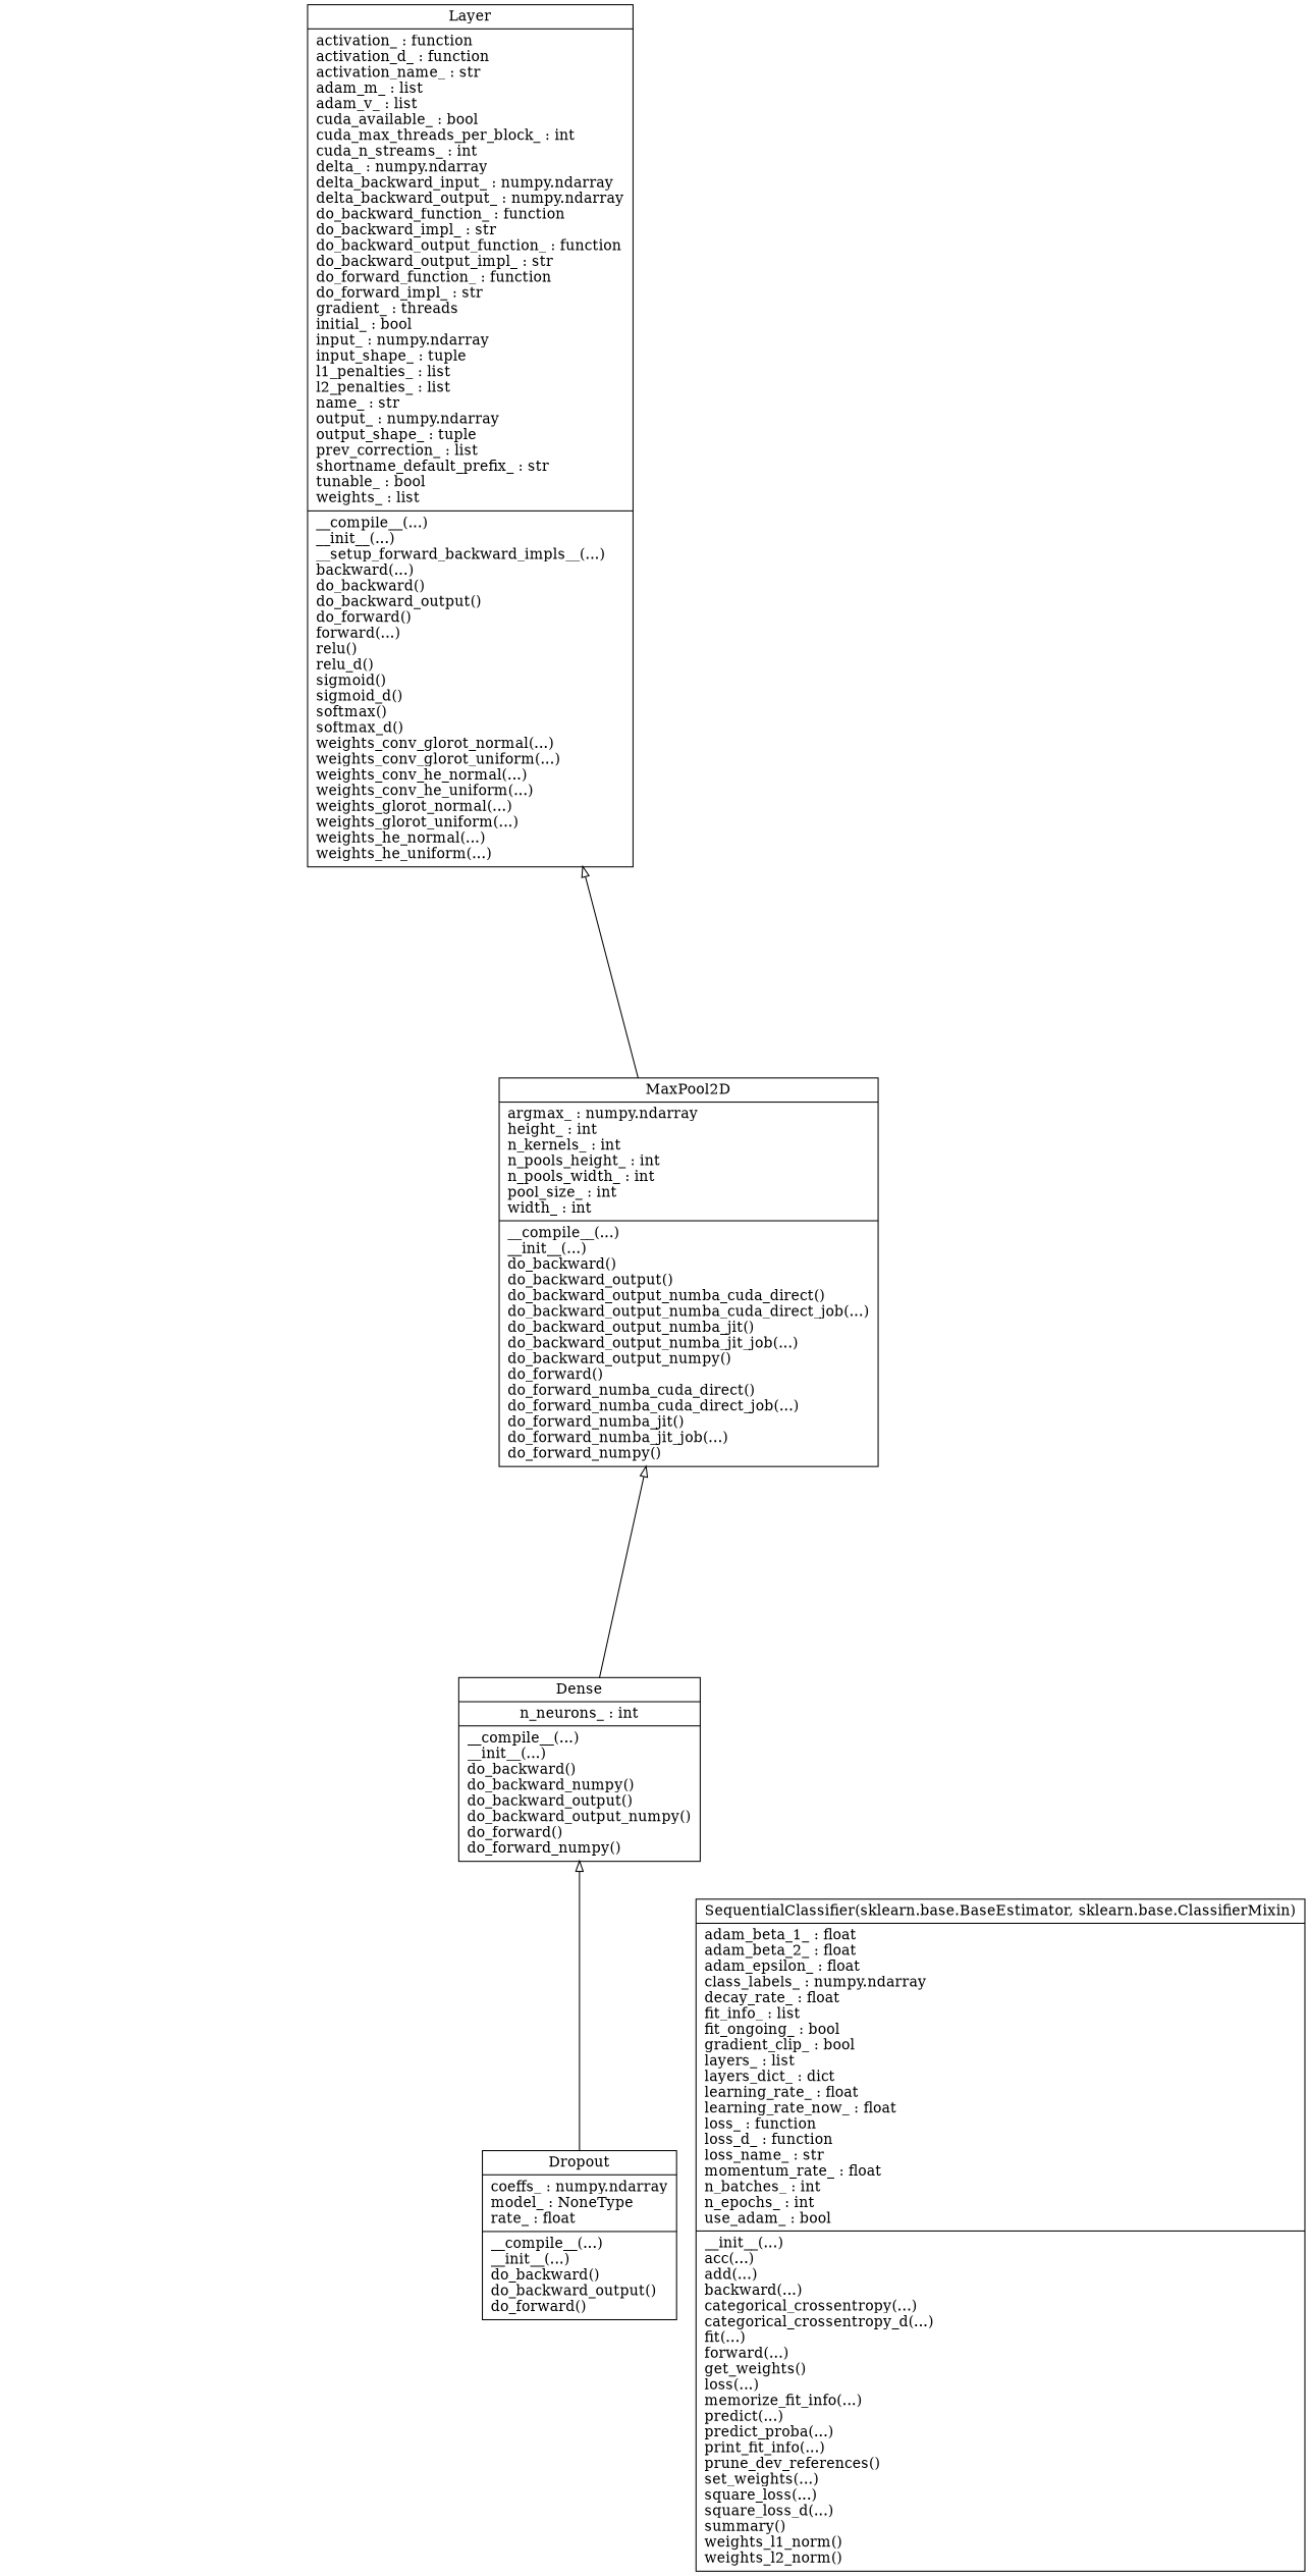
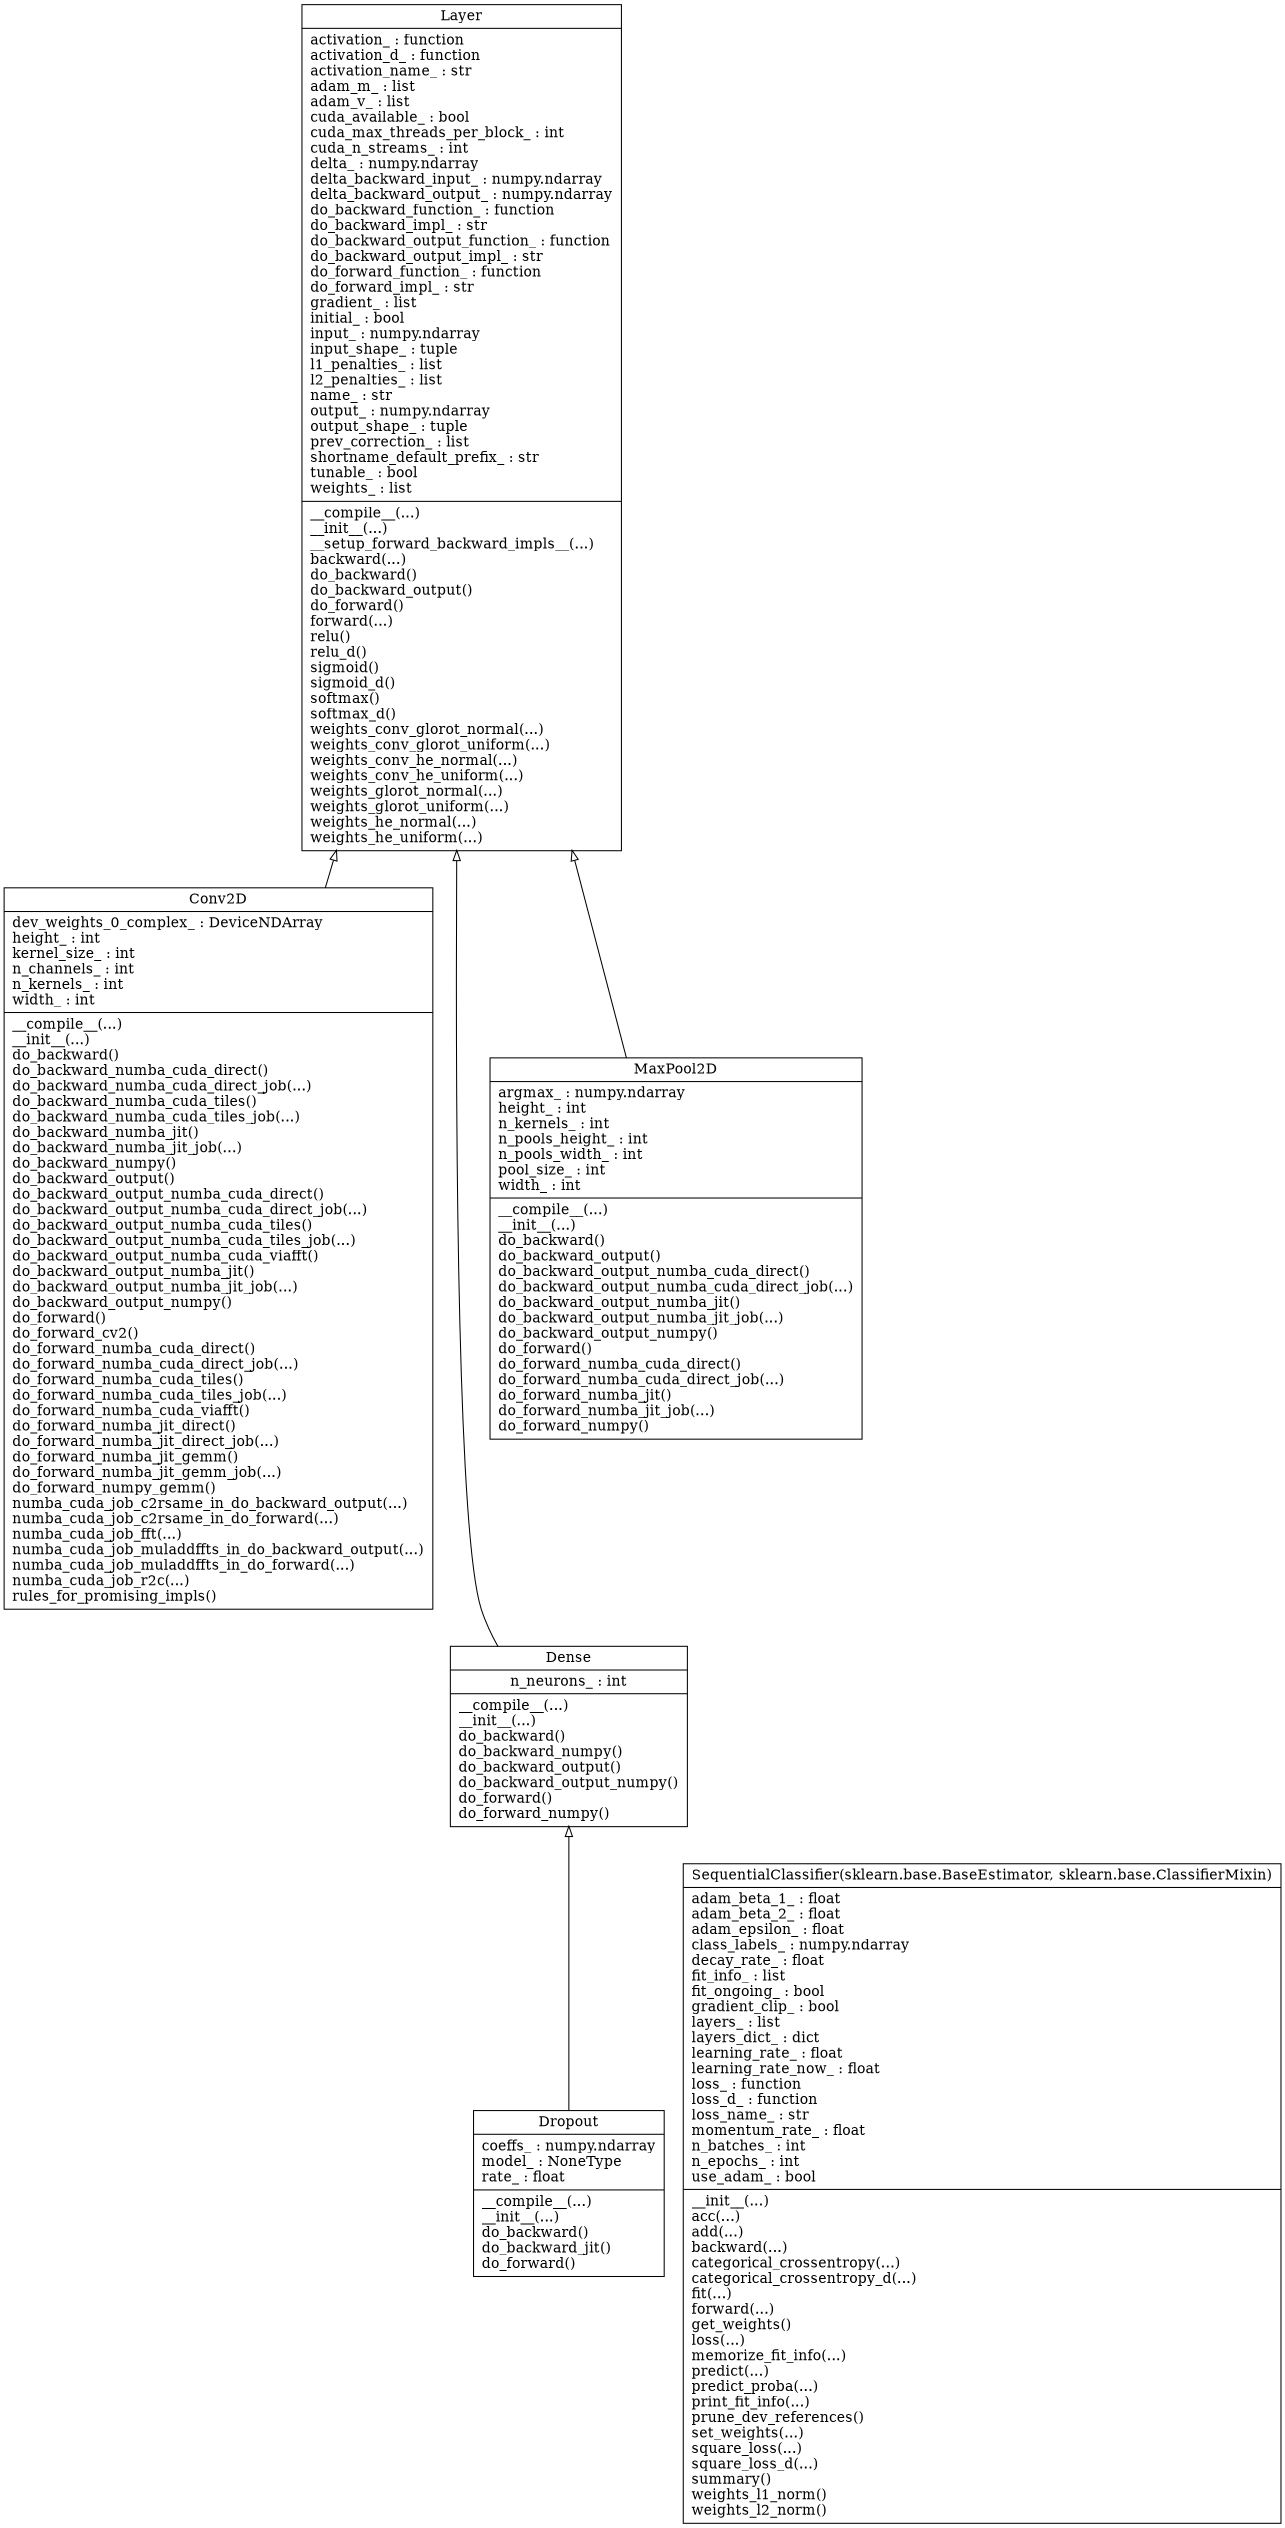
  digraph {
    rankdir=BT
    node [shape=record]
    edge [arrowhead=empty arrowtail=none]
-   n2 [label="{Layer|activation_ : function\lactivation_d_ : function\lactivation_name_ : str\ladam_m_ : list\ladam_v_ : list\lcuda_available_ : bool\lcuda_max_threads_per_block_ : int\lcuda_n_streams_ : int\ldelta_ : numpy.ndarray\ldelta_backward_input_ : numpy.ndarray\ldelta_backward_output_ : numpy.ndarray\ldo_backward_function_ : function\ldo_backward_impl_ : str\ldo_backward_output_function_ : function\ldo_backward_output_impl_ : str\ldo_forward_function_ : function\ldo_forward_impl_ : str\lgradient_ : threads\linitial_ : bool\linput_ : numpy.ndarray\linput_shape_ : tuple\ll1_penalties_ : list\ll2_penalties_ : list\lname_ : str\loutput_ : numpy.ndarray\loutput_shape_ : tuple\lprev_correction_ : list\lshortname_default_prefix_ : str\ltunable_ : bool\lweights_ : list\l|__compile__(...)\l__init__(...)\l__setup_forward_backward_impls__(...)\lbackward(...)\ldo_backward()\ldo_backward_output()\ldo_forward()\lforward(...)\lrelu()\lrelu_d()\lsigmoid()\lsigmoid_d()\lsoftmax()\lsoftmax_d()\lweights_conv_glorot_normal(...)\lweights_conv_glorot_uniform(...)\lweights_conv_he_normal(...)\lweights_conv_he_uniform(...)\lweights_glorot_normal(...)\lweights_glorot_uniform(...)\lweights_he_normal(...)\lweights_he_uniform(...)\l}"]
+   n1 [label="{Conv2D|dev_weights_0_complex_ : DeviceNDArray\lheight_ : int\lkernel_size_ : int\ln_channels_ : int\ln_kernels_ : int\lwidth_ : int\l|__compile__(...)\l__init__(...)\ldo_backward()\ldo_backward_numba_cuda_direct()\ldo_backward_numba_cuda_direct_job(...)\ldo_backward_numba_cuda_tiles()\ldo_backward_numba_cuda_tiles_job(...)\ldo_backward_numba_jit()\ldo_backward_numba_jit_job(...)\ldo_backward_numpy()\ldo_backward_output()\ldo_backward_output_numba_cuda_direct()\ldo_backward_output_numba_cuda_direct_job(...)\ldo_backward_output_numba_cuda_tiles()\ldo_backward_output_numba_cuda_tiles_job(...)\ldo_backward_output_numba_cuda_viafft()\ldo_backward_output_numba_jit()\ldo_backward_output_numba_jit_job(...)\ldo_backward_output_numpy()\ldo_forward()\ldo_forward_cv2()\ldo_forward_numba_cuda_direct()\ldo_forward_numba_cuda_direct_job(...)\ldo_forward_numba_cuda_tiles()\ldo_forward_numba_cuda_tiles_job(...)\ldo_forward_numba_cuda_viafft()\ldo_forward_numba_jit_direct()\ldo_forward_numba_jit_direct_job(...)\ldo_forward_numba_jit_gemm()\ldo_forward_numba_jit_gemm_job(...)\ldo_forward_numpy_gemm()\lnumba_cuda_job_c2rsame_in_do_backward_output(...)\lnumba_cuda_job_c2rsame_in_do_forward(...)\lnumba_cuda_job_fft(...)\lnumba_cuda_job_muladdffts_in_do_backward_output(...)\lnumba_cuda_job_muladdffts_in_do_forward(...)\lnumba_cuda_job_r2c(...)\lrules_for_promising_impls()\l}"]
+   n2 [label="{Layer|activation_ : function\lactivation_d_ : function\lactivation_name_ : str\ladam_m_ : list\ladam_v_ : list\lcuda_available_ : bool\lcuda_max_threads_per_block_ : int\lcuda_n_streams_ : int\ldelta_ : numpy.ndarray\ldelta_backward_input_ : numpy.ndarray\ldelta_backward_output_ : numpy.ndarray\ldo_backward_function_ : function\ldo_backward_impl_ : str\ldo_backward_output_function_ : function\ldo_backward_output_impl_ : str\ldo_forward_function_ : function\ldo_forward_impl_ : str\lgradient_ : list\linitial_ : bool\linput_ : numpy.ndarray\linput_shape_ : tuple\ll1_penalties_ : list\ll2_penalties_ : list\lname_ : str\loutput_ : numpy.ndarray\loutput_shape_ : tuple\lprev_correction_ : list\lshortname_default_prefix_ : str\ltunable_ : bool\lweights_ : list\l|__compile__(...)\l__init__(...)\l__setup_forward_backward_impls__(...)\lbackward(...)\ldo_backward()\ldo_backward_output()\ldo_forward()\lforward(...)\lrelu()\lrelu_d()\lsigmoid()\lsigmoid_d()\lsoftmax()\lsoftmax_d()\lweights_conv_glorot_normal(...)\lweights_conv_glorot_uniform(...)\lweights_conv_he_normal(...)\lweights_conv_he_uniform(...)\lweights_glorot_normal(...)\lweights_glorot_uniform(...)\lweights_he_normal(...)\lweights_he_uniform(...)\l}"]
    n3 [label="{Dense|n_neurons_ : int|__compile__(...)\l__init__(...)\ldo_backward()\ldo_backward_numpy()\ldo_backward_output()\ldo_backward_output_numpy()\ldo_forward()\ldo_forward_numpy()\l}"]
-   n4 [label="{Dropout|coeffs_ : numpy.ndarray\lmodel_ : NoneType\lrate_ : float\l|__compile__(...)\l__init__(...)\ldo_backward()\ldo_backward_output()\ldo_forward()\l}"]
+   n4 [label="{Dropout|coeffs_ : numpy.ndarray\lmodel_ : NoneType\lrate_ : float\l|__compile__(...)\l__init__(...)\ldo_backward()\ldo_backward_jit()\ldo_forward()\l}"]
    n5 [label="{MaxPool2D|argmax_ : numpy.ndarray\lheight_ : int\ln_kernels_ : int\ln_pools_height_ : int\ln_pools_width_ : int\lpool_size_ : int\lwidth_ : int\l|__compile__(...)\l__init__(...)\ldo_backward()\ldo_backward_output()\ldo_backward_output_numba_cuda_direct()\ldo_backward_output_numba_cuda_direct_job(...)\ldo_backward_output_numba_jit()\ldo_backward_output_numba_jit_job(...)\ldo_backward_output_numpy()\ldo_forward()\ldo_forward_numba_cuda_direct()\ldo_forward_numba_cuda_direct_job(...)\ldo_forward_numba_jit()\ldo_forward_numba_jit_job(...)\ldo_forward_numpy()\l}"]
    n6 [label="{SequentialClassifier(sklearn.base.BaseEstimator, sklearn.base.ClassifierMixin)|adam_beta_1_ : float\ladam_beta_2_ : float\ladam_epsilon_ : float\lclass_labels_ : numpy.ndarray\ldecay_rate_ : float\lfit_info_ : list\lfit_ongoing_ : bool\lgradient_clip_ : bool\llayers_ : list\llayers_dict_ : dict\llearning_rate_ : float\llearning_rate_now_ : float\lloss_ : function\lloss_d_ : function\lloss_name_ : str\lmomentum_rate_ : float\ln_batches_ : int\ln_epochs_ : int\luse_adam_ : bool\l|__init__(...)\lacc(...)\ladd(...)\lbackward(...)\lcategorical_crossentropy(...)\lcategorical_crossentropy_d(...)\lfit(...)\lforward(...)\lget_weights()\lloss(...)\lmemorize_fit_info(...)\lpredict(...)\lpredict_proba(...)\lprint_fit_info(...)\lprune_dev_references()\lset_weights(...)\lsquare_loss(...)\lsquare_loss_d(...)\lsummary()\lweights_l1_norm()\lweights_l2_norm()\l}"]
-   n3 -> n5
+   n1 -> n2
+   n3 -> n2
    n4 -> n3
    n5 -> n2
  }
